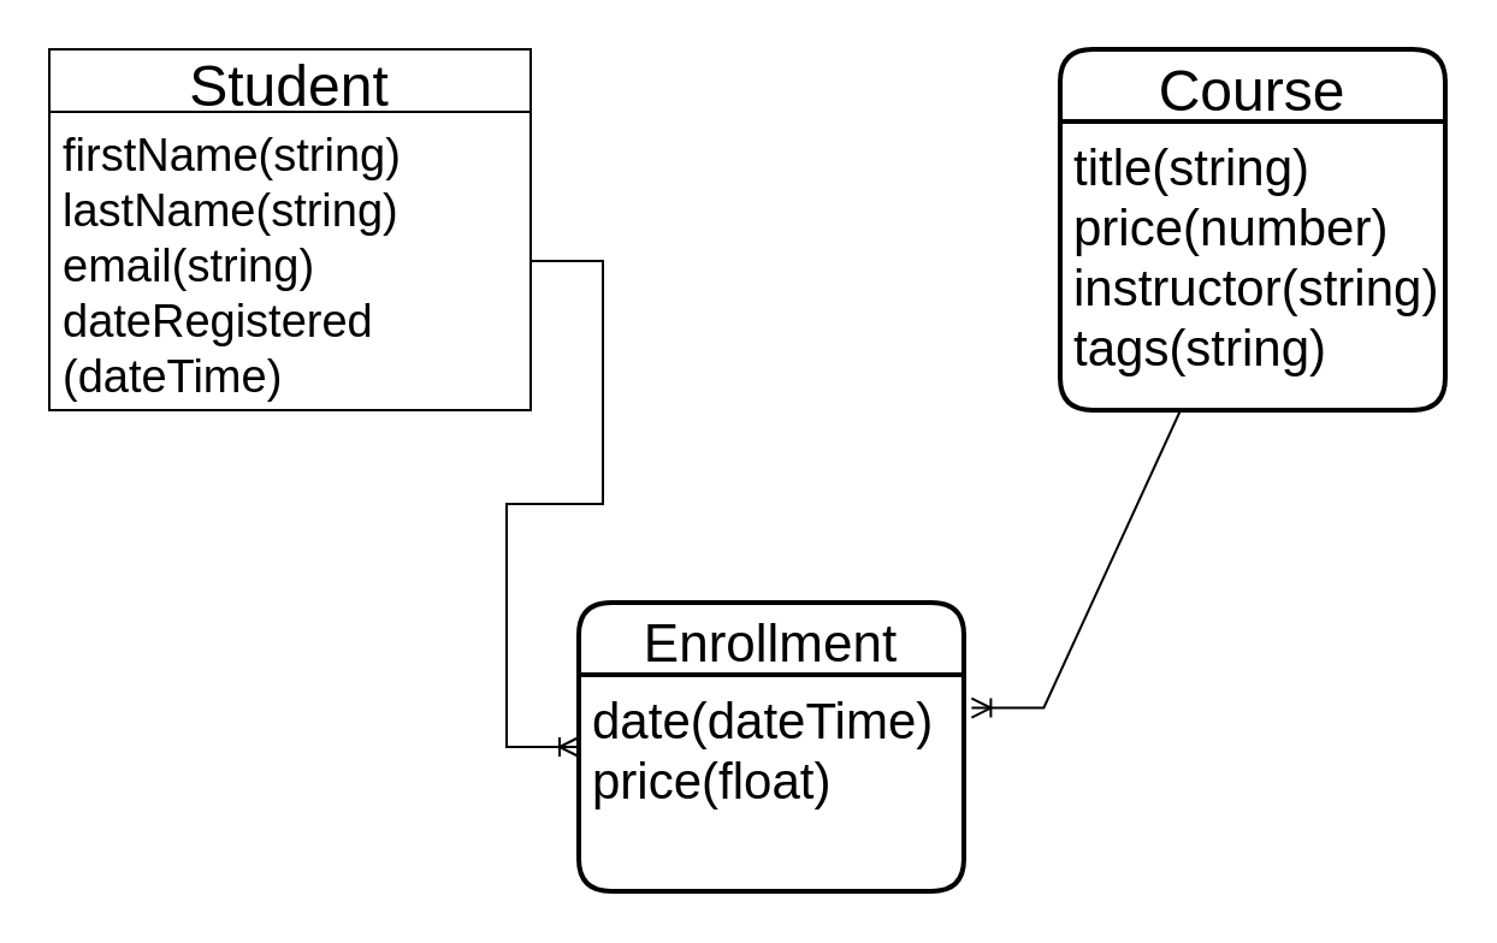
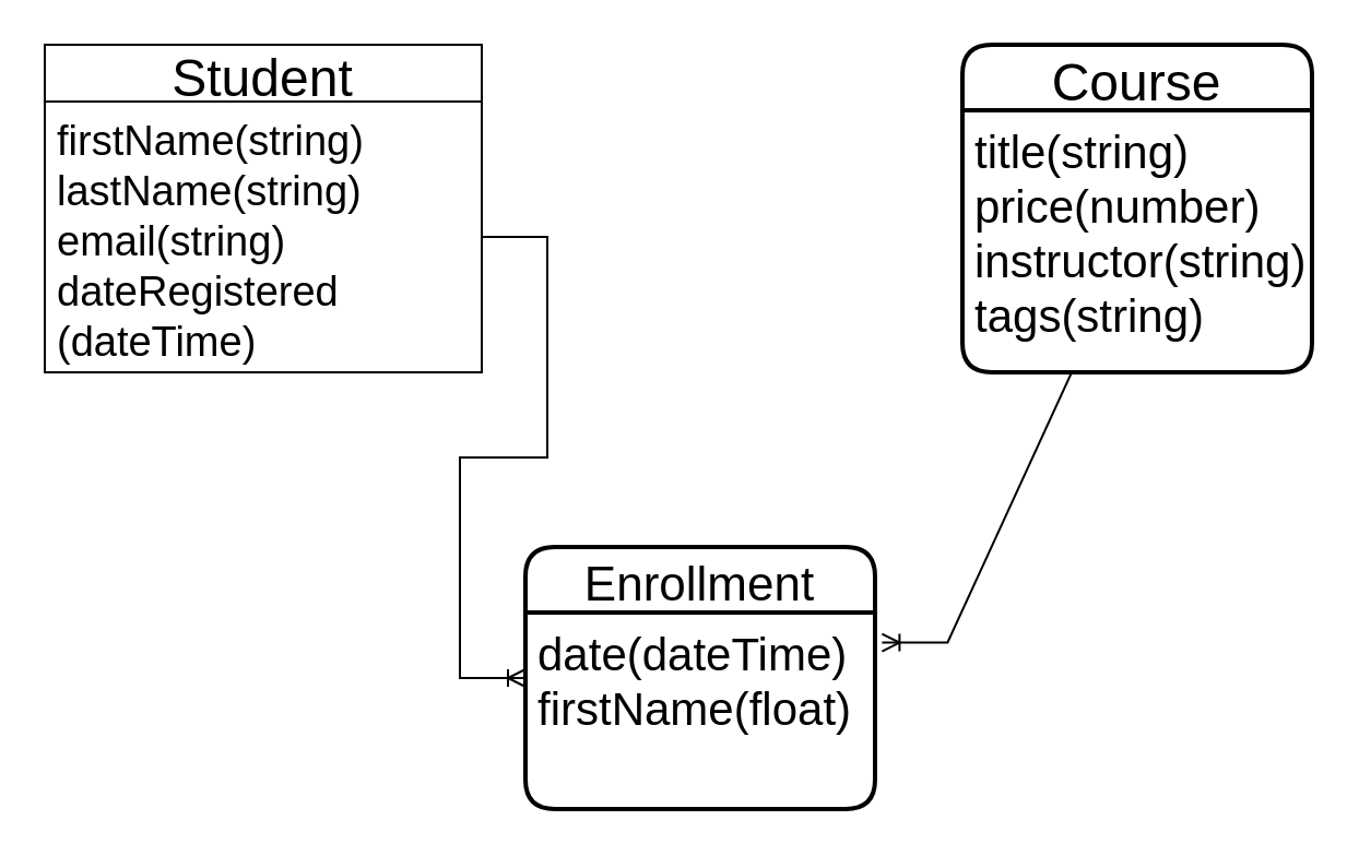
  <mxCell id="0" />
  <mxCell id="1" parent="0" />
  <mxCell id="2" value="Student" style="swimlane;fontStyle=0;childLayout=stackLayout;horizontal=1;startSize=26;horizontalStack=0;resizeParent=1;resizeParentMax=0;resizeLast=0;collapsible=1;marginBottom=0;align=center;fontSize=24;fontColor=#000000;labelBorderColor=none;labelBackgroundColor=none;" vertex="1" parent="1"><mxGeometry x="20" y="20" width="200" height="150" as="geometry"><mxRectangle x="80" y="50" width="100" height="40" as="alternateBounds" /></mxGeometry></mxCell>
  <mxCell id="3" value="firstName(string)&#10;lastName(string)&#10;email(string)&#10;dateRegistered&#10;(dateTime)&#10;" style="text;strokeColor=none;fillColor=none;spacingLeft=4;spacingRight=4;overflow=hidden;rotatable=0;points=[[0,0.5],[1,0.5]];portConstraint=eastwest;fontSize=19;" vertex="1" parent="2"><mxGeometry y="26" width="200" height="124" as="geometry" /></mxCell>
  <mxCell id="4" value="Course" style="swimlane;childLayout=stackLayout;horizontal=1;startSize=30;horizontalStack=0;rounded=1;fontSize=24;fontStyle=0;strokeWidth=2;resizeParent=0;resizeLast=1;shadow=0;dashed=0;align=center;labelBackgroundColor=none;labelBorderColor=none;fontColor=#000000;" vertex="1" parent="1"><mxGeometry x="440" y="20" width="160" height="150" as="geometry" /></mxCell>
  <mxCell id="5" value="title(string)&#10;price(number)&#10;instructor(string)&#10;tags(string)&#10;" style="align=left;strokeColor=none;fillColor=none;spacingLeft=4;fontSize=21;verticalAlign=top;resizable=0;rotatable=0;part=1;labelBackgroundColor=none;labelBorderColor=none;fontColor=#000000;" vertex="1" parent="4"><mxGeometry y="30" width="160" height="120" as="geometry" /></mxCell>
  <mxCell id="6" value="Enrollment" style="swimlane;childLayout=stackLayout;horizontal=1;startSize=30;horizontalStack=0;rounded=1;fontSize=22;fontStyle=0;strokeWidth=2;resizeParent=0;resizeLast=1;shadow=0;dashed=0;align=center;labelBackgroundColor=none;labelBorderColor=none;fontColor=#000000;" vertex="1" parent="1"><mxGeometry x="240" y="250" width="160" height="120" as="geometry" /></mxCell>
- <mxCell id="7" value="date(dateTime)&#10;price(float)" style="align=left;strokeColor=none;fillColor=none;spacingLeft=4;fontSize=21;verticalAlign=top;resizable=0;rotatable=0;part=1;labelBackgroundColor=none;labelBorderColor=none;fontColor=#000000;" vertex="1" parent="6"><mxGeometry y="30" width="160" height="90" as="geometry" /></mxCell>
+ <mxCell id="7" value="date(dateTime)&#10;firstName(float)" style="align=left;strokeColor=none;fillColor=none;spacingLeft=4;fontSize=21;verticalAlign=top;resizable=0;rotatable=0;part=1;labelBackgroundColor=none;labelBorderColor=none;fontColor=#000000;" vertex="1" parent="6"><mxGeometry y="30" width="160" height="90" as="geometry" /></mxCell>
  <mxCell id="8" value="" style="edgeStyle=entityRelationEdgeStyle;fontSize=12;html=1;endArrow=ERoneToMany;rounded=0;fontColor=#000000;exitX=1;exitY=0.5;exitDx=0;exitDy=0;entryX=0;entryY=0.5;entryDx=0;entryDy=0;" edge="1" parent="1" source="3" target="6"><mxGeometry width="100" height="100" relative="1" as="geometry"><mxPoint x="310" y="290" as="sourcePoint" /><mxPoint x="410" y="190" as="targetPoint" /></mxGeometry></mxCell>
  <mxCell id="9" value="" style="edgeStyle=entityRelationEdgeStyle;fontSize=12;html=1;endArrow=ERoneToMany;rounded=0;fontColor=#000000;exitX=0.5;exitY=1;exitDx=0;exitDy=0;entryX=1.02;entryY=0.153;entryDx=0;entryDy=0;entryPerimeter=0;" edge="1" parent="1" source="5" target="7"><mxGeometry width="100" height="100" relative="1" as="geometry"><mxPoint x="310" y="290" as="sourcePoint" /><mxPoint x="410" y="190" as="targetPoint" /></mxGeometry></mxCell>
